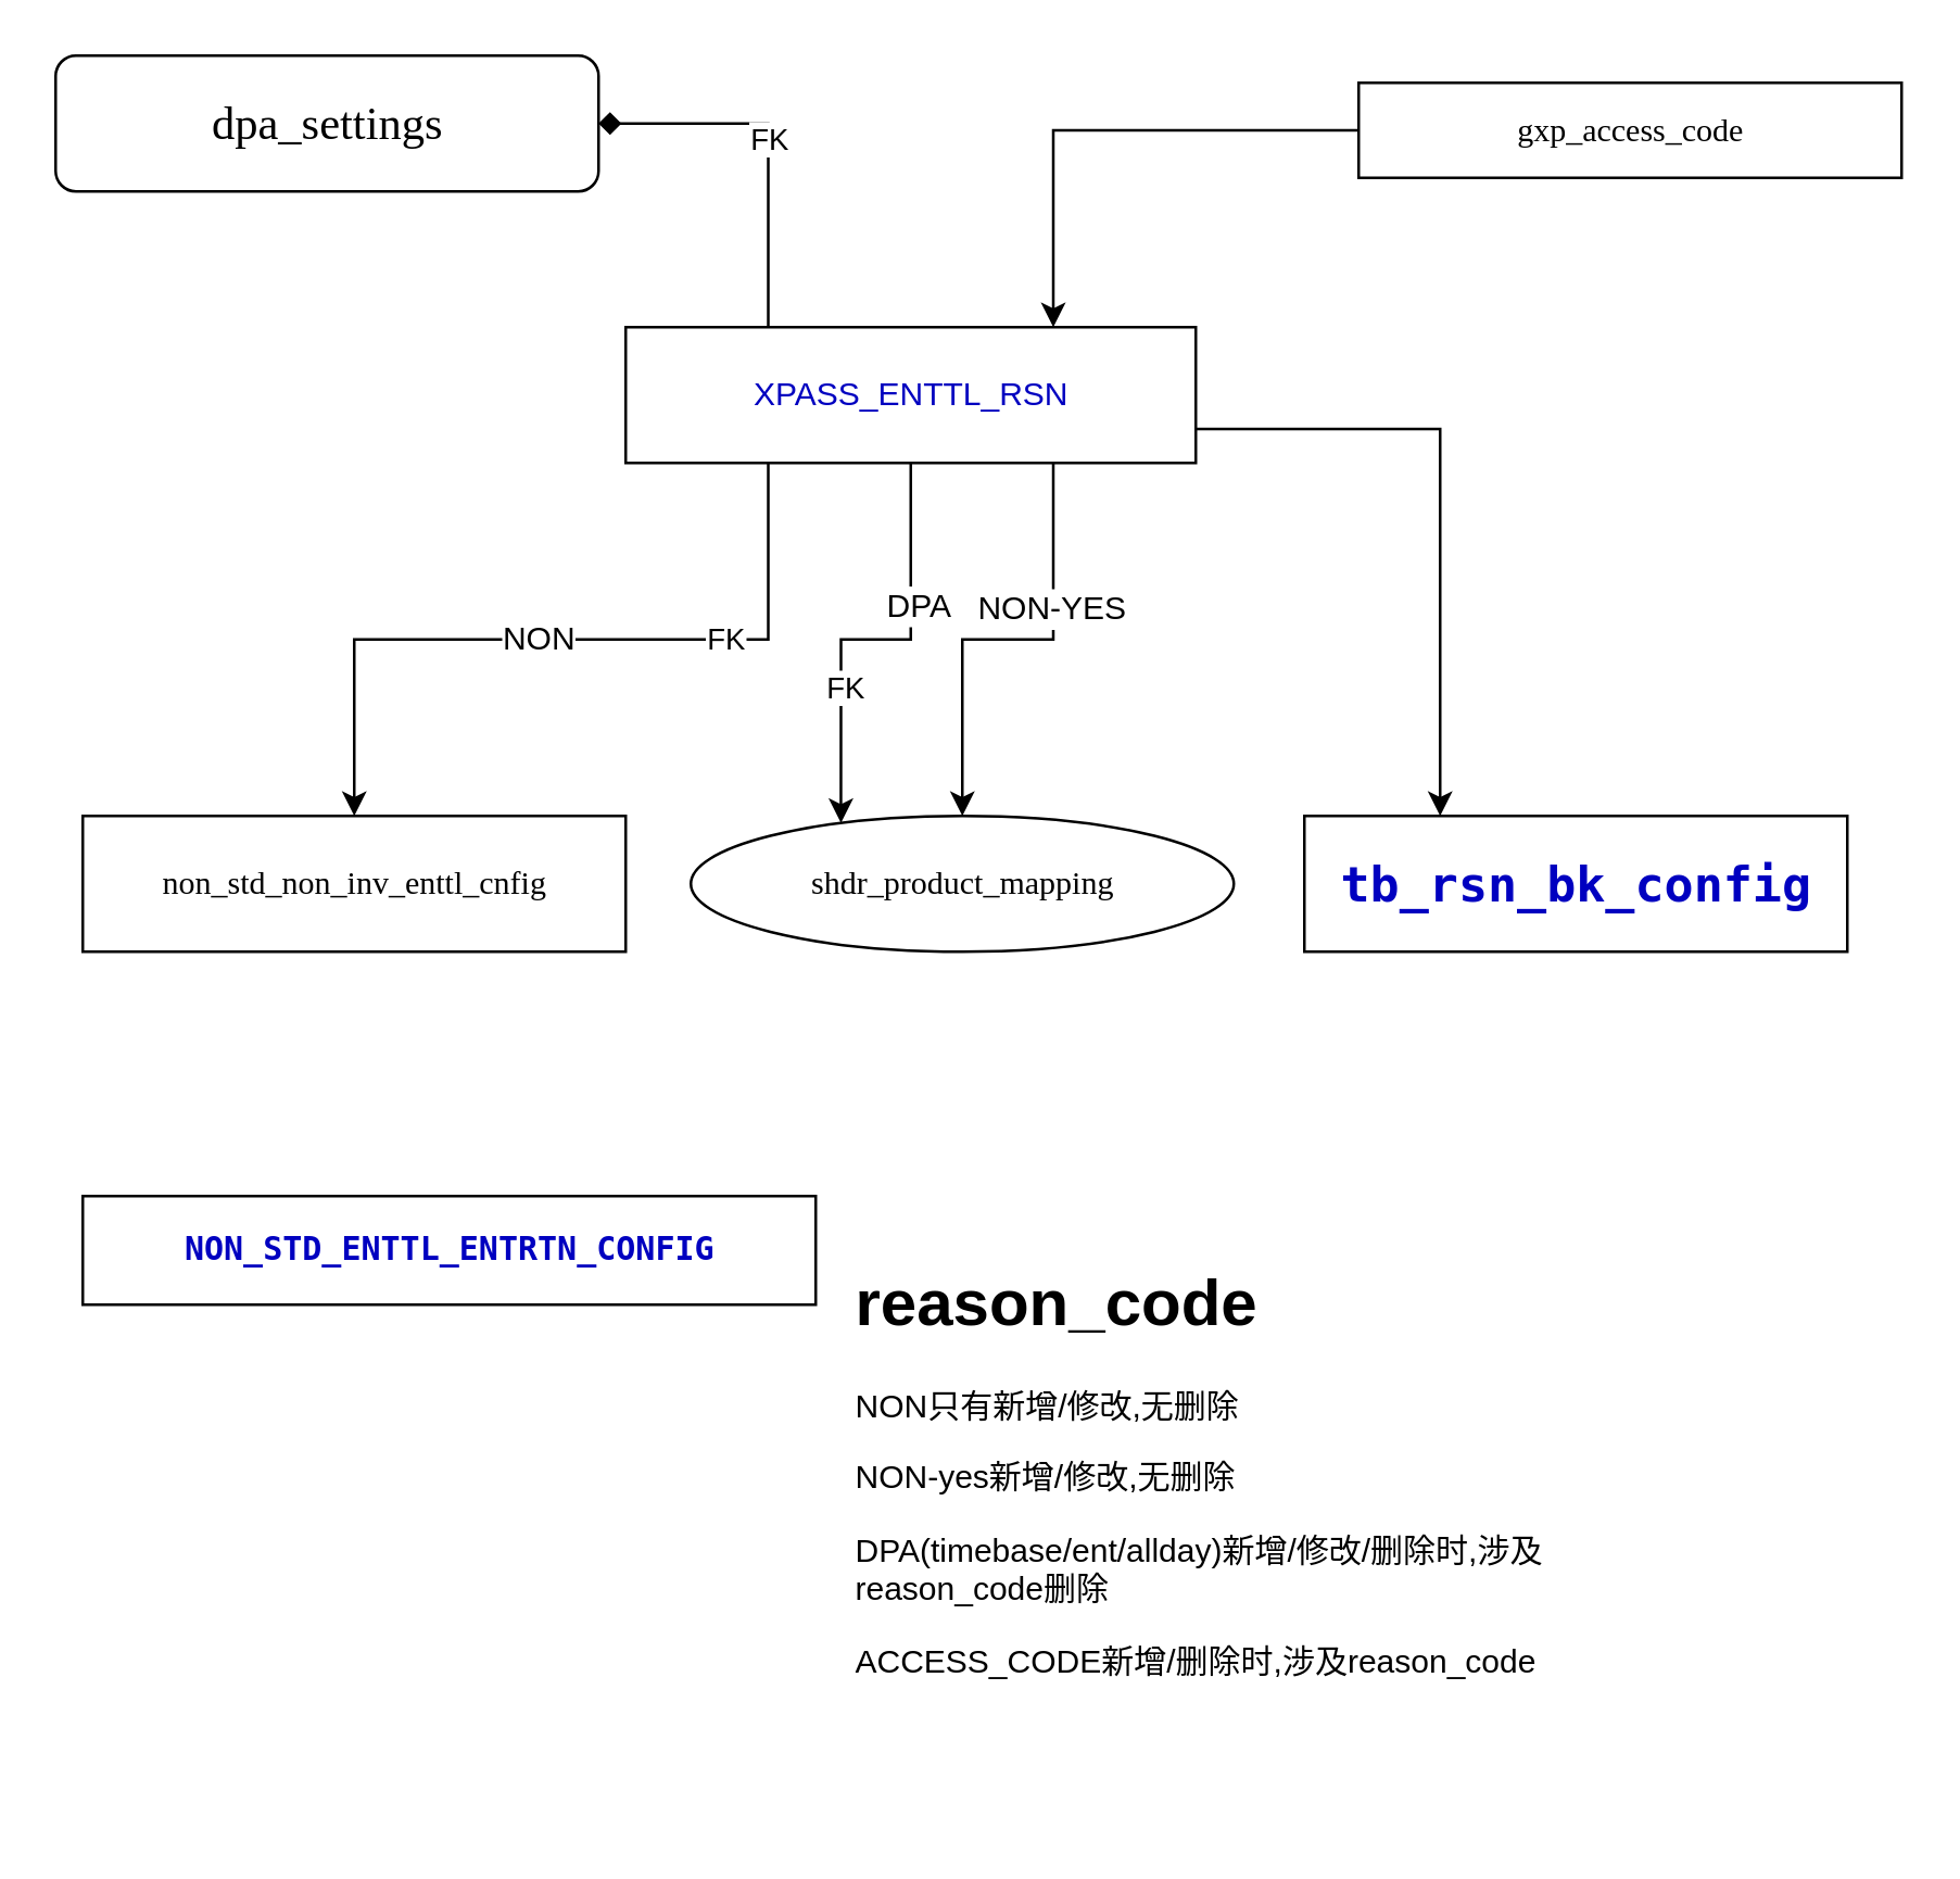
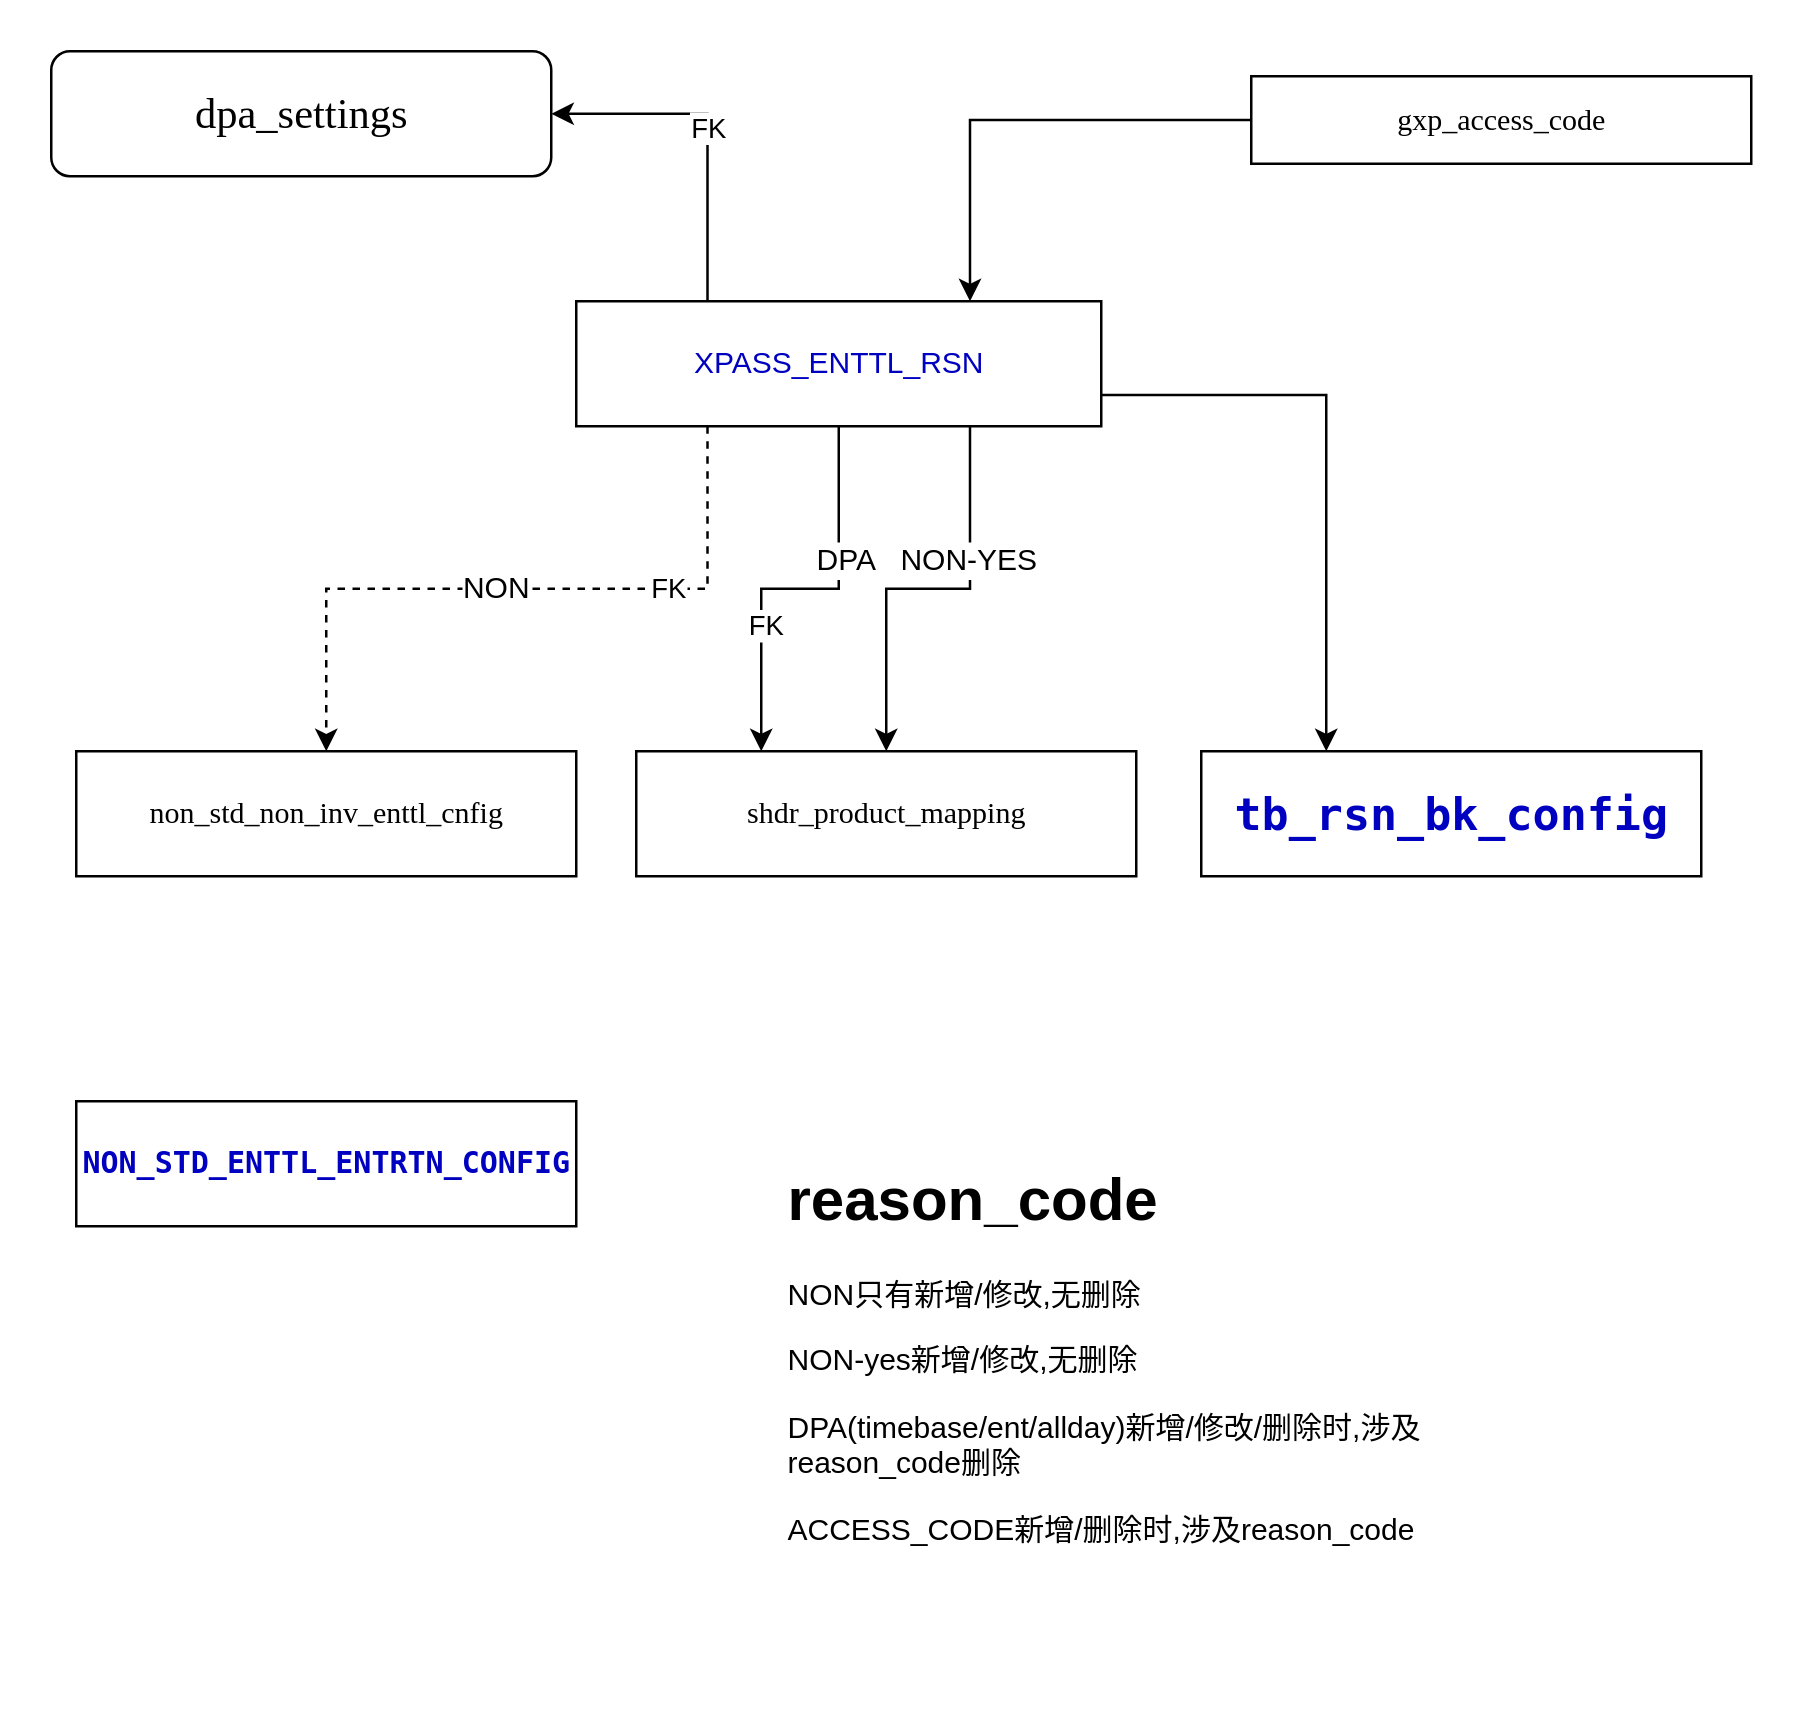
  <mxCell id="0" />
  <mxCell id="1" parent="0" />
- <mxCell id="2" style="edgeStyle=orthogonalEdgeStyle;rounded=0;orthogonalLoop=1;jettySize=auto;html=1;exitX=0.25;exitY=1;exitDx=0;exitDy=0;fontSize=12;" parent="1" source="12" target="14" edge="1"><mxGeometry relative="1" as="geometry" /></mxCell>
+ <mxCell id="2" style="edgeStyle=orthogonalEdgeStyle;rounded=0;orthogonalLoop=1;jettySize=auto;html=1;exitX=0.25;exitY=1;exitDx=0;exitDy=0;fontSize=12;dashed=1;" parent="1" source="12" target="14" edge="1"><mxGeometry relative="1" as="geometry" /></mxCell>
  <mxCell id="3" value="NON" style="edgeLabel;html=1;align=center;verticalAlign=middle;resizable=0;points=[];fontSize=12;" parent="2" vertex="1" connectable="0"><mxGeometry x="0.064" y="-1" relative="1" as="geometry"><mxPoint as="offset" /></mxGeometry></mxCell>
  <mxCell id="4" value="FK" style="edgeLabel;html=1;align=center;verticalAlign=middle;resizable=0;points=[];" vertex="1" connectable="0" parent="2"><mxGeometry x="-0.43" y="-1" relative="1" as="geometry"><mxPoint as="offset" /></mxGeometry></mxCell>
  <mxCell id="5" style="edgeStyle=orthogonalEdgeStyle;rounded=0;orthogonalLoop=1;jettySize=auto;html=1;exitX=0.5;exitY=1;exitDx=0;exitDy=0;entryX=0.25;entryY=0;entryDx=0;entryDy=0;fontSize=12;" parent="1" source="12" target="15" edge="1"><mxGeometry relative="1" as="geometry" /></mxCell>
  <mxCell id="6" value="DPA" style="edgeLabel;html=1;align=center;verticalAlign=middle;resizable=0;points=[];fontSize=12;" parent="5" vertex="1" connectable="0"><mxGeometry x="-0.346" y="2" relative="1" as="geometry"><mxPoint as="offset" /></mxGeometry></mxCell>
  <mxCell id="7" value="FK" style="edgeLabel;html=1;align=center;verticalAlign=middle;resizable=0;points=[];" vertex="1" connectable="0" parent="5"><mxGeometry x="0.366" y="1" relative="1" as="geometry"><mxPoint as="offset" /></mxGeometry></mxCell>
  <mxCell id="8" style="edgeStyle=orthogonalEdgeStyle;rounded=0;orthogonalLoop=1;jettySize=auto;html=1;exitX=0.75;exitY=1;exitDx=0;exitDy=0;entryX=0.5;entryY=0;entryDx=0;entryDy=0;fontSize=12;" parent="1" source="12" target="15" edge="1"><mxGeometry relative="1" as="geometry" /></mxCell>
  <mxCell id="9" value="NON-YES" style="edgeLabel;html=1;align=center;verticalAlign=middle;resizable=0;points=[];fontSize=12;" parent="8" vertex="1" connectable="0"><mxGeometry x="-0.346" y="-1" relative="1" as="geometry"><mxPoint as="offset" /></mxGeometry></mxCell>
  <mxCell id="10" style="edgeStyle=orthogonalEdgeStyle;rounded=0;orthogonalLoop=1;jettySize=auto;html=1;exitX=1;exitY=0.75;exitDx=0;exitDy=0;entryX=0.25;entryY=0;entryDx=0;entryDy=0;" parent="1" source="12" target="20" edge="1"><mxGeometry relative="1" as="geometry" /></mxCell>
- <mxCell id="11" value="FK" style="edgeStyle=orthogonalEdgeStyle;rounded=0;orthogonalLoop=1;jettySize=auto;html=1;exitX=0.25;exitY=0;exitDx=0;exitDy=0;entryX=1;entryY=0.5;entryDx=0;entryDy=0;endArrow=diamond;" edge="1" parent="1" source="12" target="19"><mxGeometry relative="1" as="geometry" /></mxCell>
+ <mxCell id="11" value="FK" style="edgeStyle=orthogonalEdgeStyle;rounded=0;orthogonalLoop=1;jettySize=auto;html=1;exitX=0.25;exitY=0;exitDx=0;exitDy=0;entryX=1;entryY=0.5;entryDx=0;entryDy=0;" edge="1" parent="1" source="12" target="19"><mxGeometry relative="1" as="geometry" /></mxCell>
  <mxCell id="12" value="&lt;p style=&quot;background-color: rgb(255 , 255 , 255) ; color: rgb(51 , 51 , 51)&quot;&gt;&lt;span style=&quot;color: rgb(0 , 0 , 192)&quot;&gt;&lt;font style=&quot;font-size: 12px&quot;&gt;XPASS_ENTTL_RSN&lt;/font&gt;&lt;/span&gt;&lt;/p&gt;" style="html=1;" parent="1" vertex="1"><mxGeometry x="230" y="120" width="210" height="50" as="geometry" /></mxCell>
- <mxCell id="13" value="&lt;pre style=&quot;background-color: rgb(255 , 255 , 255) ; color: rgb(51 , 51 , 51)&quot;&gt;&lt;span style=&quot;color: rgb(0 , 0 , 192) ; font-weight: bold&quot;&gt;&lt;font style=&quot;font-size: 12px&quot;&gt;NON_STD_ENTTL_ENTRTN_CONFIG&lt;/font&gt;&lt;/span&gt;&lt;/pre&gt;" style="html=1;" parent="1" vertex="1"><mxGeometry x="30" y="440" width="270" height="40" as="geometry" /></mxCell>
+ <mxCell id="13" value="&lt;pre style=&quot;background-color: rgb(255 , 255 , 255) ; color: rgb(51 , 51 , 51)&quot;&gt;&lt;span style=&quot;color: rgb(0 , 0 , 192) ; font-weight: bold&quot;&gt;&lt;font style=&quot;font-size: 12px&quot;&gt;NON_STD_ENTTL_ENTRTN_CONFIG&lt;/font&gt;&lt;/span&gt;&lt;/pre&gt;" style="html=1;" parent="1" vertex="1"><mxGeometry x="30" y="440" width="200" height="50" as="geometry" /></mxCell>
  <mxCell id="14" value="&lt;pre style=&quot;background-color: rgb(255 , 255 , 255) ; color: rgb(51 , 51 , 51)&quot;&gt;&lt;p class=&quot;p1&quot; style=&quot;margin: 0px ; font-stretch: normal ; line-height: normal ; font-family: &amp;#34;menlo&amp;#34; ; color: rgb(0 , 0 , 0)&quot;&gt;non_std_non_inv_enttl_cnfig&lt;/p&gt;&lt;/pre&gt;" style="html=1;" parent="1" vertex="1"><mxGeometry x="30" y="300" width="200" height="50" as="geometry" /></mxCell>
- <mxCell id="15" value="&lt;pre style=&quot;background-color: rgb(255 , 255 , 255) ; color: rgb(51 , 51 , 51)&quot;&gt;&lt;p class=&quot;p1&quot; style=&quot;margin: 0px ; font-stretch: normal ; line-height: normal ; font-family: &amp;#34;menlo&amp;#34; ; color: rgb(0 , 0 , 0)&quot;&gt;shdr_product_mapping&lt;/p&gt;&lt;/pre&gt;" style="ellipse;html=1;" parent="1" vertex="1"><mxGeometry x="254" y="300" width="200" height="50" as="geometry" /></mxCell>
+ <mxCell id="15" value="&lt;pre style=&quot;background-color: rgb(255 , 255 , 255) ; color: rgb(51 , 51 , 51)&quot;&gt;&lt;p class=&quot;p1&quot; style=&quot;margin: 0px ; font-stretch: normal ; line-height: normal ; font-family: &amp;#34;menlo&amp;#34; ; color: rgb(0 , 0 , 0)&quot;&gt;shdr_product_mapping&lt;/p&gt;&lt;/pre&gt;" style="html=1;" parent="1" vertex="1"><mxGeometry x="254" y="300" width="200" height="50" as="geometry" /></mxCell>
  <mxCell id="16" style="edgeStyle=orthogonalEdgeStyle;rounded=0;orthogonalLoop=1;jettySize=auto;html=1;exitX=0;exitY=0.5;exitDx=0;exitDy=0;entryX=0.75;entryY=0;entryDx=0;entryDy=0;" parent="1" source="17" target="12" edge="1"><mxGeometry relative="1" as="geometry" /></mxCell>
  <mxCell id="17" value="&lt;pre style=&quot;background-color: rgb(255 , 255 , 255) ; color: rgb(51 , 51 , 51)&quot;&gt;&lt;p class=&quot;p1&quot; style=&quot;margin: 0px ; font-stretch: normal ; line-height: normal ; font-family: &amp;#34;menlo&amp;#34; ; color: rgb(0 , 0 , 0)&quot;&gt;gxp_access_code&lt;/p&gt;&lt;/pre&gt;" style="html=1;" parent="1" vertex="1"><mxGeometry x="500" y="30" width="200" height="35" as="geometry" /></mxCell>
  <mxCell id="18" value="&lt;h1&gt;reason_code&lt;/h1&gt;&lt;p&gt;NON只有新增/修改,无删除&lt;/p&gt;&lt;p&gt;NON-yes新增/修改,无删除&lt;br&gt;&lt;/p&gt;&lt;p&gt;DPA(timebase/ent/allday)新增/修改/删除时,涉及reason_code删除&lt;/p&gt;&lt;p&gt;ACCESS_CODE新增/删除时,涉及reason_code&lt;/p&gt;&lt;p&gt;&lt;br&gt;&lt;/p&gt;" style="text;html=1;strokeColor=none;fillColor=none;spacing=5;spacingTop=-20;whiteSpace=wrap;overflow=hidden;rounded=0;fontSize=12;" parent="1" vertex="1"><mxGeometry x="310" y="460" width="290" height="210" as="geometry" /></mxCell>
  <mxCell id="19" value="&lt;pre style=&quot;background-color: rgb(255 , 255 , 255) ; color: rgb(51 , 51 , 51)&quot;&gt;&lt;p class=&quot;p1&quot; style=&quot;margin: 0px ; font-stretch: normal ; font-size: 17px ; line-height: normal ; font-family: &amp;#34;menlo&amp;#34; ; color: rgb(0 , 0 , 0)&quot;&gt;dpa_settings&lt;/p&gt;&lt;/pre&gt;" style="html=1;rounded=1;" parent="1" vertex="1"><mxGeometry x="20" y="20" width="200" height="50" as="geometry" /></mxCell>
  <mxCell id="20" value="&lt;pre style=&quot;background-color: rgb(255 , 255 , 255) ; color: rgb(51 , 51 , 51)&quot;&gt;&lt;pre style=&quot;font-family: , monospace ; font-size: 13.5pt&quot;&gt;&lt;span style=&quot;color: #0000c0 ; font-weight: bold&quot;&gt;tb_rsn_bk_config&lt;/span&gt;&lt;/pre&gt;&lt;/pre&gt;" style="html=1;" parent="1" vertex="1"><mxGeometry x="480" y="300" width="200" height="50" as="geometry" /></mxCell>
